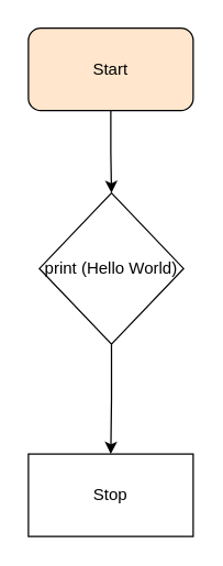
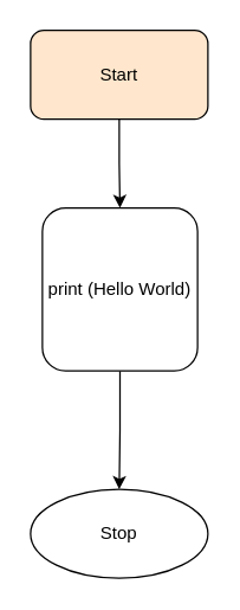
  <mxCell id="0" />
  <mxCell id="1" parent="0" />
  <mxCell id="2" value="" style="edgeStyle=orthogonalEdgeStyle;rounded=0;orthogonalLoop=1;jettySize=auto;html=1;" edge="1" parent="1" source="3" target="5"><mxGeometry relative="1" as="geometry" /></mxCell>
  <mxCell id="3" value="Start" style="rounded=1;whiteSpace=wrap;html=1;fillColor=#ffe6cc;" vertex="1" parent="1"><mxGeometry x="20" y="20" width="120" height="60" as="geometry" /></mxCell>
  <mxCell id="4" value="" style="edgeStyle=orthogonalEdgeStyle;rounded=0;orthogonalLoop=1;jettySize=auto;html=1;" edge="1" parent="1" source="5" target="6"><mxGeometry relative="1" as="geometry" /></mxCell>
- <mxCell id="5" value="print (Hello World)" style="rhombus;whiteSpace=wrap;html=1;" vertex="1" parent="1"><mxGeometry x="28" y="140" width="105" height="110" as="geometry" /></mxCell>
- <mxCell id="6" value="Stop" style="rounded=0;whiteSpace=wrap;html=1;" vertex="1" parent="1"><mxGeometry x="20" y="330" width="120" height="60" as="geometry" /></mxCell>
+ <mxCell id="5" value="print (Hello World)" style="whiteSpace=wrap;html=1;rounded=1;" vertex="1" parent="1"><mxGeometry x="28" y="140" width="105" height="110" as="geometry" /></mxCell>
+ <mxCell id="6" value="Stop" style="ellipse;whiteSpace=wrap;html=1;" vertex="1" parent="1"><mxGeometry x="20" y="330" width="120" height="60" as="geometry" /></mxCell>
